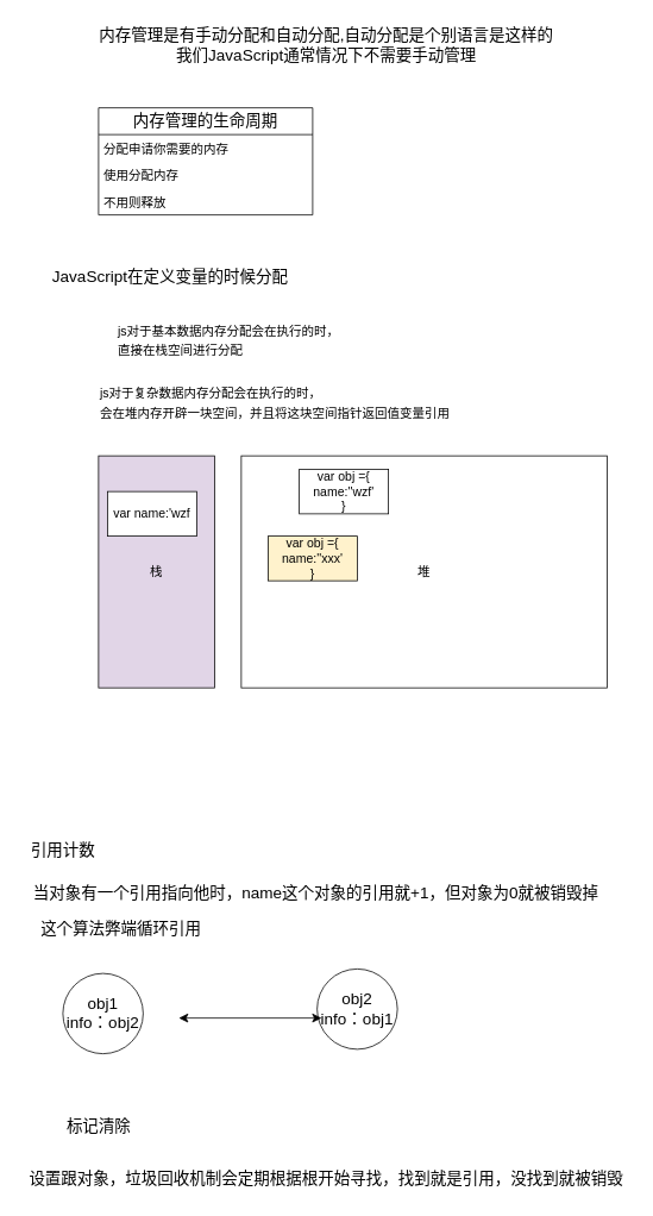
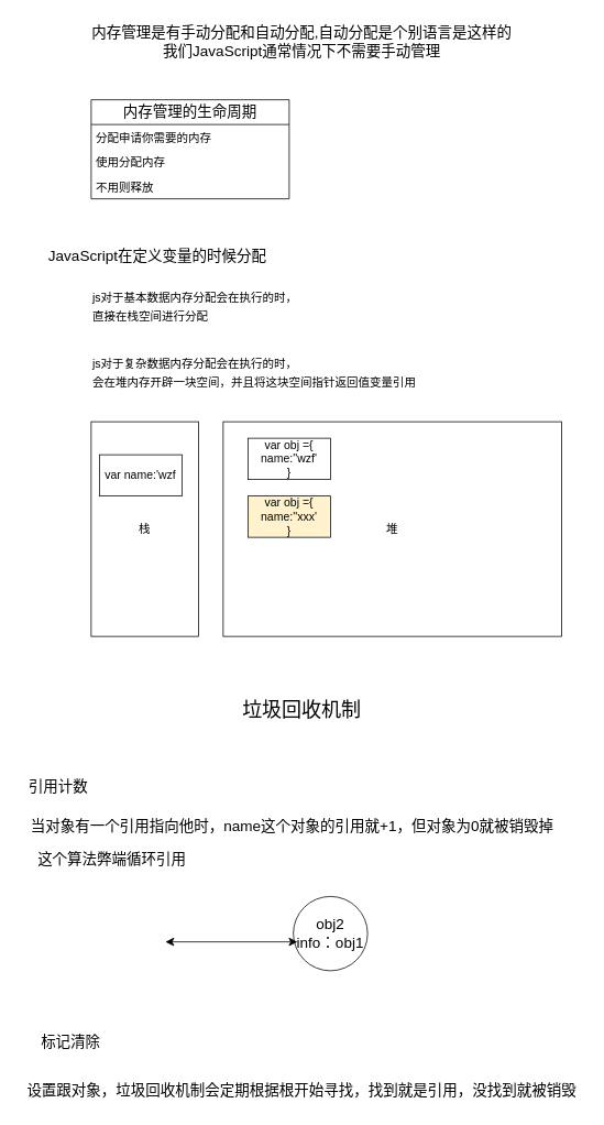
  <mxCell id="0" />
  <mxCell id="1" parent="0" />
  <mxCell id="2" value="&lt;font style=&quot;font-size: 18px;&quot;&gt;内存管理是有手动分配和自动分配,自动分配是个别语言是这样的&lt;br&gt;我们JavaScript通常情况下不需要手动管理&lt;br&gt;&lt;/font&gt;" style="text;html=1;align=center;verticalAlign=middle;resizable=0;points=[];autosize=1;strokeColor=none;fillColor=none;" vertex="1" parent="1"><mxGeometry x="100" y="20" width="530" height="60" as="geometry" /></mxCell>
  <mxCell id="3" value="内存管理的生命周期" style="swimlane;fontStyle=0;childLayout=stackLayout;horizontal=1;startSize=30;horizontalStack=0;resizeParent=1;resizeParentMax=0;resizeLast=0;collapsible=1;marginBottom=0;whiteSpace=wrap;html=1;fontSize=18;" vertex="1" parent="1"><mxGeometry x="110" y="120" width="240" height="120" as="geometry" /></mxCell>
  <mxCell id="4" value="&lt;font style=&quot;font-size: 14px;&quot;&gt;分配申请你需要的内存&lt;/font&gt;" style="text;strokeColor=none;fillColor=none;align=left;verticalAlign=middle;spacingLeft=4;spacingRight=4;overflow=hidden;points=[[0,0.5],[1,0.5]];portConstraint=eastwest;rotatable=0;whiteSpace=wrap;html=1;fontSize=18;" vertex="1" parent="3"><mxGeometry y="30" width="240" height="30" as="geometry" /></mxCell>
  <mxCell id="5" value="&lt;font style=&quot;font-size: 14px;&quot;&gt;使用分配内存&lt;/font&gt;" style="text;strokeColor=none;fillColor=none;align=left;verticalAlign=middle;spacingLeft=4;spacingRight=4;overflow=hidden;points=[[0,0.5],[1,0.5]];portConstraint=eastwest;rotatable=0;whiteSpace=wrap;html=1;fontSize=18;" vertex="1" parent="3"><mxGeometry y="60" width="240" height="30" as="geometry" /></mxCell>
  <mxCell id="6" value="&lt;font style=&quot;font-size: 14px;&quot;&gt;不用则释放&lt;/font&gt;" style="text;strokeColor=none;fillColor=none;align=left;verticalAlign=middle;spacingLeft=4;spacingRight=4;overflow=hidden;points=[[0,0.5],[1,0.5]];portConstraint=eastwest;rotatable=0;whiteSpace=wrap;html=1;fontSize=18;" vertex="1" parent="3"><mxGeometry y="90" width="240" height="30" as="geometry" /></mxCell>
  <mxCell id="7" value="&lt;font style=&quot;font-size: 18px;&quot;&gt;JavaScript在定义变量的时候分配&lt;/font&gt;" style="text;html=1;align=center;verticalAlign=middle;resizable=0;points=[];autosize=1;strokeColor=none;fillColor=none;fontSize=14;" vertex="1" parent="1"><mxGeometry x="45" y="290" width="290" height="40" as="geometry" /></mxCell>
- <mxCell id="8" value="&lt;font style=&quot;font-size: 14px;&quot;&gt;js对于基本数据内存分配会在执行的时，&lt;br&gt;直接在栈空间进行分配&lt;/font&gt;" style="text;html=1;align=left;verticalAlign=middle;resizable=0;points=[];autosize=1;strokeColor=none;fillColor=none;fontSize=18;" vertex="1" parent="1"><mxGeometry x="130" y="350" width="270" height="60" as="geometry" /></mxCell>
+ <mxCell id="8" value="&lt;font style=&quot;font-size: 14px;&quot;&gt;js对于基本数据内存分配会在执行的时，&lt;br&gt;直接在栈空间进行分配&lt;/font&gt;" style="text;html=1;align=left;verticalAlign=middle;resizable=0;points=[];autosize=1;strokeColor=none;fillColor=none;fontSize=18;" vertex="1" parent="1"><mxGeometry x="110" y="340" width="270" height="60" as="geometry" /></mxCell>
  <mxCell id="9" value="&lt;font style=&quot;font-size: 14px;&quot;&gt;js对于复杂数据内存分配会在执行的时，&lt;br&gt;会在堆内存开辟一块空间，并且将这块空间指针返回值变量引用&lt;br&gt;&lt;/font&gt;" style="text;html=1;align=left;verticalAlign=middle;resizable=0;points=[];autosize=1;strokeColor=none;fillColor=none;fontSize=18;" vertex="1" parent="1"><mxGeometry x="110" y="420" width="420" height="60" as="geometry" /></mxCell>
- <mxCell id="10" value="栈" style="whiteSpace=wrap;html=1;fontSize=14;fillColor=#e1d5e7;" vertex="1" parent="1"><mxGeometry x="110" y="510" width="130" height="260" as="geometry" /></mxCell>
+ <mxCell id="10" value="栈" style="whiteSpace=wrap;html=1;fontSize=14;" vertex="1" parent="1"><mxGeometry x="110" y="510" width="130" height="260" as="geometry" /></mxCell>
  <mxCell id="11" value="堆" style="whiteSpace=wrap;html=1;fontSize=14;" vertex="1" parent="1"><mxGeometry x="270" y="510" width="410" height="260" as="geometry" /></mxCell>
- <mxCell id="12" value="var obj ={&lt;br&gt;name:''wzf'&lt;br&gt;}" style="whiteSpace=wrap;html=1;fontSize=14;" vertex="1" parent="1"><mxGeometry x="335" y="525" width="100" height="50" as="geometry" /></mxCell>
+ <mxCell id="12" value="var obj ={&lt;br&gt;name:''wzf'&lt;br&gt;}" style="whiteSpace=wrap;html=1;fontSize=14;" vertex="1" parent="1"><mxGeometry x="300" y="530" width="100" height="50" as="geometry" /></mxCell>
  <mxCell id="13" value="var name:'wzf&lt;span style=&quot;color: rgba(0, 0, 0, 0); font-family: monospace; font-size: 0px; text-align: start;&quot;&gt;%3CmxGraphModel%3E%3Croot%3E%3CmxCell%20id%3D%220%22%2F%3E%3CmxCell%20id%3D%221%22%20parent%3D%220%22%2F%3E%3CmxCell%20id%3D%222%22%20value%3D%22%22%20style%3D%22whiteSpace%3Dwrap%3Bhtml%3D1%3BfontSize%3D14%3B%22%20vertex%3D%221%22%20parent%3D%221%22%3E%3CmxGeometry%20x%3D%22120%22%20y%3D%22540%22%20width%3D%22130%22%20height%3D%22260%22%20as%3D%22geometry%22%2F%3E%3C%2FmxCell%3E%3C%2Froot%3E%3C%2FmxGraphModel%3E&lt;/span&gt;" style="whiteSpace=wrap;html=1;fontSize=14;" vertex="1" parent="1"><mxGeometry x="120" y="550" width="100" height="50" as="geometry" /></mxCell>
  <mxCell id="14" value="var obj ={&lt;br&gt;name:''xxx'&lt;br&gt;}" style="whiteSpace=wrap;html=1;fontSize=14;fillColor=#fff2cc;" vertex="1" parent="1"><mxGeometry x="300" y="600" width="100" height="50" as="geometry" /></mxCell>
- <mxCell id="16" value="&lt;font style=&quot;font-size: 18px;&quot;&gt;标记清除&lt;/font&gt;" style="text;html=1;align=center;verticalAlign=middle;resizable=0;points=[];autosize=1;strokeColor=none;fillColor=none;fontSize=24;" vertex="1" parent="1"><mxGeometry x="60" y="1240" width="100" height="40" as="geometry" /></mxCell>
+ <mxCell id="15" value="&lt;font style=&quot;font-size: 24px;&quot;&gt;垃圾回收机制&lt;/font&gt;" style="text;html=1;align=center;verticalAlign=middle;resizable=0;points=[];autosize=1;strokeColor=none;fillColor=none;fontSize=14;" vertex="1" parent="1"><mxGeometry x="280" y="840" width="170" height="40" as="geometry" /></mxCell>
+ <mxCell id="16" value="&lt;font style=&quot;font-size: 18px;&quot;&gt;标记清除&lt;/font&gt;" style="text;html=1;align=center;verticalAlign=middle;resizable=0;points=[];autosize=1;strokeColor=none;fillColor=none;fontSize=24;" vertex="1" parent="1"><mxGeometry x="35" y="1240" width="100" height="40" as="geometry" /></mxCell>
  <mxCell id="17" value="&lt;font style=&quot;font-size: 18px;&quot;&gt;引用计数&lt;/font&gt;" style="text;html=1;align=center;verticalAlign=middle;resizable=0;points=[];autosize=1;strokeColor=none;fillColor=none;fontSize=24;" vertex="1" parent="1"><mxGeometry x="20" y="930" width="100" height="40" as="geometry" /></mxCell>
  <mxCell id="18" value="当对象有一个引用指向他时，name这个对象的引用就+1，但对象为0就被销毁掉" style="text;html=1;align=left;verticalAlign=middle;resizable=0;points=[];autosize=1;strokeColor=none;fillColor=none;fontSize=18;" vertex="1" parent="1"><mxGeometry x="35" y="980" width="660" height="40" as="geometry" /></mxCell>
  <mxCell id="19" value="这个算法弊端循环引用" style="text;html=1;align=center;verticalAlign=middle;resizable=0;points=[];autosize=1;strokeColor=none;fillColor=none;fontSize=18;" vertex="1" parent="1"><mxGeometry x="35" y="1020" width="200" height="40" as="geometry" /></mxCell>
- <mxCell id="20" value="obj1&lt;br&gt;info：obj2" style="ellipse;whiteSpace=wrap;html=1;fontSize=18;" vertex="1" parent="1"><mxGeometry x="70" y="1090" width="90" height="90" as="geometry" /></mxCell>
  <mxCell id="21" value="obj2&lt;br&gt;info：obj1" style="ellipse;whiteSpace=wrap;html=1;fontSize=18;" vertex="1" parent="1"><mxGeometry x="355" y="1085" width="90" height="90" as="geometry" /></mxCell>
  <mxCell id="22" value="" style="edgeStyle=none;orthogonalLoop=1;jettySize=auto;html=1;endArrow=classic;startArrow=classic;endSize=8;startSize=8;fontSize=18;" edge="1" parent="1"><mxGeometry width="100" relative="1" as="geometry"><mxPoint x="200" y="1140" as="sourcePoint" /><mxPoint x="360" y="1140" as="targetPoint" /><Array as="points" /></mxGeometry></mxCell>
  <mxCell id="23" value="设置跟对象，垃圾回收机制会定期根据根开始寻找，找到就是引用，没找到就被销毁" style="text;html=1;align=center;verticalAlign=middle;resizable=0;points=[];autosize=1;strokeColor=none;fillColor=none;fontSize=18;" vertex="1" parent="1"><mxGeometry x="20" y="1300" width="690" height="40" as="geometry" /></mxCell>
